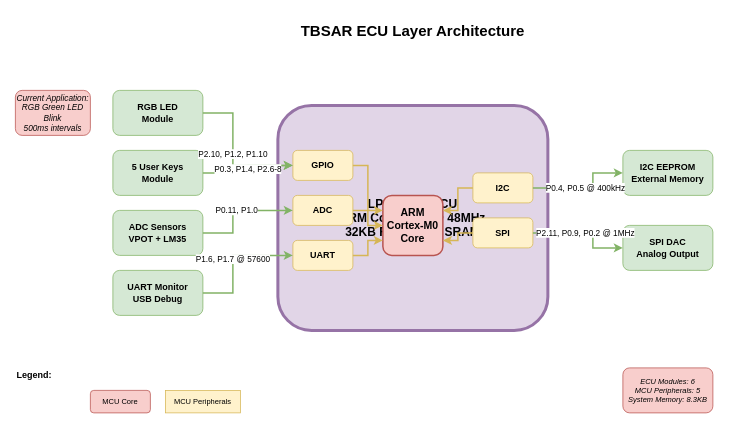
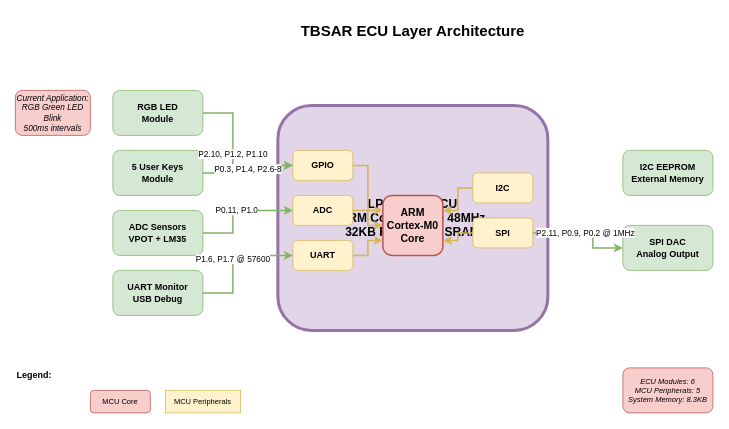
  <mxCell id="0" />
  <mxCell id="1" parent="0" />
  <mxCell id="2" value="TBSAR ECU Layer Architecture" style="text;html=1;strokeColor=none;fillColor=none;align=center;verticalAlign=middle;whiteSpace=wrap;rounded=0;fontSize=20;fontStyle=1;" vertex="1" parent="1"><mxGeometry x="370" y="20" width="360" height="40" as="geometry" /></mxCell>
  <mxCell id="3" value="LPC11C24 MCU&#10;ARM Cortex-M0 @ 48MHz&#10;32KB Flash, 8KB SRAM" style="rounded=1;whiteSpace=wrap;html=1;fontSize=16;fontStyle=1;fillColor=#e1d5e7;strokeColor=#9673a6;strokeWidth=4;" vertex="1" parent="1"><mxGeometry x="370" y="140" width="360" height="300" as="geometry" /></mxCell>
  <mxCell id="4" value="ARM&#10;Cortex-M0&#10;Core" style="rounded=1;whiteSpace=wrap;html=1;fontSize=14;fontStyle=1;fillColor=#f8cecc;strokeColor=#b85450;strokeWidth=2;" vertex="1" parent="1"><mxGeometry x="510" y="260" width="80" height="80" as="geometry" /></mxCell>
  <mxCell id="5" value="GPIO" style="rounded=1;whiteSpace=wrap;html=1;fontSize=12;fontStyle=1;fillColor=#fff2cc;strokeColor=#d6b656;" vertex="1" parent="1"><mxGeometry x="390" y="200" width="80" height="40" as="geometry" /></mxCell>
  <mxCell id="6" value="ADC" style="rounded=1;whiteSpace=wrap;html=1;fontSize=12;fontStyle=1;fillColor=#fff2cc;strokeColor=#d6b656;" vertex="1" parent="1"><mxGeometry x="390" y="260" width="80" height="40" as="geometry" /></mxCell>
  <mxCell id="7" value="UART" style="rounded=1;whiteSpace=wrap;html=1;fontSize=12;fontStyle=1;fillColor=#fff2cc;strokeColor=#d6b656;" vertex="1" parent="1"><mxGeometry x="390" y="320" width="80" height="40" as="geometry" /></mxCell>
  <mxCell id="8" value="I2C" style="rounded=1;whiteSpace=wrap;html=1;fontSize=12;fontStyle=1;fillColor=#fff2cc;strokeColor=#d6b656;" vertex="1" parent="1"><mxGeometry x="630" y="230" width="80" height="40" as="geometry" /></mxCell>
  <mxCell id="9" value="SPI" style="rounded=1;whiteSpace=wrap;html=1;fontSize=12;fontStyle=1;fillColor=#fff2cc;strokeColor=#d6b656;" vertex="1" parent="1"><mxGeometry x="630" y="290" width="80" height="40" as="geometry" /></mxCell>
  <mxCell id="10" value="RGB LED&#10;Module" style="rounded=1;whiteSpace=wrap;html=1;fontSize=12;fontStyle=1;fillColor=#d5e8d4;strokeColor=#82b366;" vertex="1" parent="1"><mxGeometry x="150" y="120" width="120" height="60" as="geometry" /></mxCell>
  <mxCell id="11" value="5 User Keys&#10;Module" style="rounded=1;whiteSpace=wrap;html=1;fontSize=12;fontStyle=1;fillColor=#d5e8d4;strokeColor=#82b366;" vertex="1" parent="1"><mxGeometry x="150" y="200" width="120" height="60" as="geometry" /></mxCell>
  <mxCell id="12" value="ADC Sensors&#10;VPOT + LM35" style="rounded=1;whiteSpace=wrap;html=1;fontSize=12;fontStyle=1;fillColor=#d5e8d4;strokeColor=#82b366;" vertex="1" parent="1"><mxGeometry x="150" y="280" width="120" height="60" as="geometry" /></mxCell>
  <mxCell id="13" value="UART Monitor&#10;USB Debug" style="rounded=1;whiteSpace=wrap;html=1;fontSize=12;fontStyle=1;fillColor=#d5e8d4;strokeColor=#82b366;" vertex="1" parent="1"><mxGeometry x="150" y="360" width="120" height="60" as="geometry" /></mxCell>
  <mxCell id="14" value="I2C EEPROM&#10;External Memory" style="rounded=1;whiteSpace=wrap;html=1;fontSize=12;fontStyle=1;fillColor=#d5e8d4;strokeColor=#82b366;" vertex="1" parent="1"><mxGeometry x="830" y="200" width="120" height="60" as="geometry" /></mxCell>
  <mxCell id="15" value="SPI DAC&#10;Analog Output" style="rounded=1;whiteSpace=wrap;html=1;fontSize=12;fontStyle=1;fillColor=#d5e8d4;strokeColor=#82b366;" vertex="1" parent="1"><mxGeometry x="830" y="300" width="120" height="60" as="geometry" /></mxCell>
  <mxCell id="16" value="P2.10, P1.2, P1.10" style="edgeStyle=orthogonalEdgeStyle;rounded=0;orthogonalLoop=1;jettySize=auto;html=1;exitX=1;exitY=0.5;exitDx=0;exitDy=0;entryX=0;entryY=0.5;entryDx=0;entryDy=0;strokeWidth=2;strokeColor=#82b366;" edge="1" parent="1" source="10" target="5"><mxGeometry relative="1" as="geometry"><Array as="points"><mxPoint x="310" y="150" /><mxPoint x="310" y="220" /></Array></mxGeometry></mxCell>
  <mxCell id="17" value="P0.3, P1.4, P2.6-8" style="edgeStyle=orthogonalEdgeStyle;rounded=0;orthogonalLoop=1;jettySize=auto;html=1;exitX=1;exitY=0.5;exitDx=0;exitDy=0;entryX=0;entryY=0.5;entryDx=0;entryDy=0;strokeWidth=2;strokeColor=#82b366;" edge="1" parent="1" source="11" target="5"><mxGeometry relative="1" as="geometry" /></mxCell>
  <mxCell id="18" value="P0.11, P1.0" style="edgeStyle=orthogonalEdgeStyle;rounded=0;orthogonalLoop=1;jettySize=auto;html=1;exitX=1;exitY=0.5;exitDx=0;exitDy=0;entryX=0;entryY=0.5;entryDx=0;entryDy=0;strokeWidth=2;strokeColor=#82b366;" edge="1" parent="1" source="12" target="6"><mxGeometry relative="1" as="geometry"><Array as="points"><mxPoint x="310" y="310" /><mxPoint x="310" y="280" /></Array></mxGeometry></mxCell>
  <mxCell id="19" value="P1.6, P1.7 @ 57600" style="edgeStyle=orthogonalEdgeStyle;rounded=0;orthogonalLoop=1;jettySize=auto;html=1;exitX=1;exitY=0.5;exitDx=0;exitDy=0;entryX=0;entryY=0.5;entryDx=0;entryDy=0;strokeWidth=2;strokeColor=#82b366;" edge="1" parent="1" source="13" target="7"><mxGeometry relative="1" as="geometry"><Array as="points"><mxPoint x="310" y="390" /><mxPoint x="310" y="340" /></Array></mxGeometry></mxCell>
- <mxCell id="20" value="P0.4, P0.5 @ 400kHz" style="edgeStyle=orthogonalEdgeStyle;rounded=0;orthogonalLoop=1;jettySize=auto;html=1;exitX=1;exitY=0.5;exitDx=0;exitDy=0;entryX=0;entryY=0.5;entryDx=0;entryDy=0;strokeWidth=2;strokeColor=#82b366;" edge="1" parent="1" source="8" target="14"><mxGeometry relative="1" as="geometry"><Array as="points"><mxPoint x="790" y="250" /><mxPoint x="790" y="230" /></Array></mxGeometry></mxCell>
  <mxCell id="21" value="P2.11, P0.9, P0.2 @ 1MHz" style="edgeStyle=orthogonalEdgeStyle;rounded=0;orthogonalLoop=1;jettySize=auto;html=1;exitX=1;exitY=0.5;exitDx=0;exitDy=0;entryX=0;entryY=0.5;entryDx=0;entryDy=0;strokeWidth=2;strokeColor=#82b366;" edge="1" parent="1" source="9" target="15"><mxGeometry relative="1" as="geometry"><Array as="points"><mxPoint x="790" y="310" /><mxPoint x="790" y="330" /></Array></mxGeometry></mxCell>
  <mxCell id="22" value="" style="edgeStyle=orthogonalEdgeStyle;rounded=0;orthogonalLoop=1;jettySize=auto;html=1;exitX=1;exitY=0.5;exitDx=0;exitDy=0;entryX=0;entryY=0.25;entryDx=0;entryDy=0;strokeWidth=2;strokeColor=#d6b656;" edge="1" parent="1" source="5" target="4"><mxGeometry relative="1" as="geometry" /></mxCell>
  <mxCell id="23" value="" style="edgeStyle=orthogonalEdgeStyle;rounded=0;orthogonalLoop=1;jettySize=auto;html=1;exitX=1;exitY=0.5;exitDx=0;exitDy=0;entryX=0;entryY=0.5;entryDx=0;entryDy=0;strokeWidth=2;strokeColor=#d6b656;" edge="1" parent="1" source="6" target="4"><mxGeometry relative="1" as="geometry" /></mxCell>
  <mxCell id="24" value="" style="edgeStyle=orthogonalEdgeStyle;rounded=0;orthogonalLoop=1;jettySize=auto;html=1;exitX=1;exitY=0.5;exitDx=0;exitDy=0;entryX=0;entryY=0.75;entryDx=0;entryDy=0;strokeWidth=2;strokeColor=#d6b656;" edge="1" parent="1" source="7" target="4"><mxGeometry relative="1" as="geometry" /></mxCell>
  <mxCell id="25" value="" style="edgeStyle=orthogonalEdgeStyle;rounded=0;orthogonalLoop=1;jettySize=auto;html=1;exitX=0;exitY=0.5;exitDx=0;exitDy=0;entryX=1;entryY=0.25;entryDx=0;entryDy=0;strokeWidth=2;strokeColor=#d6b656;" edge="1" parent="1" source="8" target="4"><mxGeometry relative="1" as="geometry" /></mxCell>
  <mxCell id="26" value="" style="edgeStyle=orthogonalEdgeStyle;rounded=0;orthogonalLoop=1;jettySize=auto;html=1;exitX=0;exitY=0.5;exitDx=0;exitDy=0;entryX=1;entryY=0.75;entryDx=0;entryDy=0;strokeWidth=2;strokeColor=#d6b656;" edge="1" parent="1" source="9" target="4"><mxGeometry relative="1" as="geometry" /></mxCell>
  <mxCell id="27" value="Current Application:&#10;RGB Green LED Blink&#10;500ms intervals" style="rounded=1;whiteSpace=wrap;html=1;fontSize=11;fontStyle=2;fillColor=#f8cecc;strokeColor=#b85450;" vertex="1" parent="1"><mxGeometry x="20" y="120" width="100" height="60" as="geometry" /></mxCell>
  <mxCell id="28" value="Legend:" style="text;html=1;strokeColor=none;fillColor=none;align=left;verticalAlign=middle;whiteSpace=wrap;rounded=0;fontSize=12;fontStyle=1;" vertex="1" parent="1"><mxGeometry x="20" y="490" width="60" height="20" as="geometry" /></mxCell>
  <mxCell id="29" value="MCU Core" style="rounded=1;whiteSpace=wrap;html=1;fontSize=10;fillColor=#f8cecc;strokeColor=#b85450;" vertex="1" parent="1"><mxGeometry x="120" y="520" width="80" height="30" as="geometry" /></mxCell>
  <mxCell id="30" value="MCU Peripherals" style="whiteSpace=wrap;html=1;fontSize=10;fillColor=#fff2cc;strokeColor=#d6b656;rounded=0;" vertex="1" parent="1"><mxGeometry x="220" y="520" width="100" height="30" as="geometry" /></mxCell>
  <mxCell id="31" value="ECU Modules: 6&#10;MCU Peripherals: 5&#10;System Memory: 8.3KB" style="text;html=1;strokeColor=#b85450;fillColor=#f8cecc;align=center;verticalAlign=middle;whiteSpace=wrap;rounded=1;fontSize=10;fontStyle=2;" vertex="1" parent="1"><mxGeometry x="830" y="490" width="120" height="60" as="geometry" /></mxCell>
